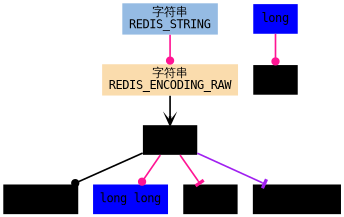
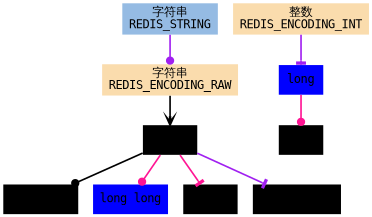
  digraph {
    fontname="DejaVu Sans Mono"
    node [color=black fontname="DejaVu Sans Mono" shape=plaintext style=filled]
    edge [arrowhead=dot color=deeppink fontname="DejaVu Sans Mono" style=bold]
    n1 [color=brown fillcolor="#95BBE3" label="字符串\nREDIS_STRING"]
    n2 [fillcolor="#FADCAD" label="字符串\nREDIS_ENCODING_RAW"]
    n3 [label=sdshdr]
+   n4 [color=brown fillcolor="#FADCAD" label="整数\nREDIS_ENCODING_INT"]
    n5 [color=blue label=long]
    n6 [label="sds/char*"]
    n7 [color=blue label="long long"]
    n8 [label=double]
    n9 [label="long double"]
    n10 [label=long]
-   n1 -> n2
+   n1 -> n2 [color=purple]
    n2 -> n3 [arrowhead=vee color=black]
    n3 -> n6 [color=black]
    n3 -> n7
    n3 -> n8 [arrowhead=tee]
    n3 -> n9 [arrowhead=tee color=purple]
+   n4 -> n5 [arrowhead=tee color=purple]
    n5 -> n10
  }
